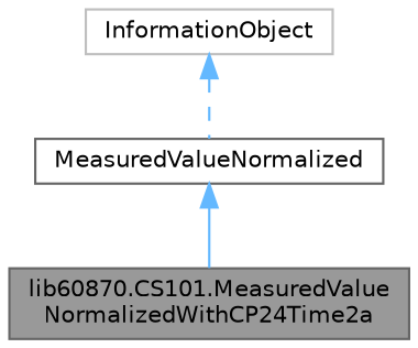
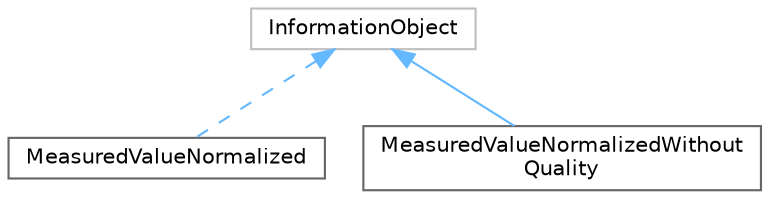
  digraph {
    node [color=gray40 fillcolor=white fontname=Helvetica fontsize=10 shape=box style=filled]
    edge [color=steelblue1 dir=back fontname=Helvetica fontsize=10 labelfontname=Helvetica labelfontsize=10 style=solid]
-   n1 [fillcolor=grey60 fontcolor=black height=0.2 label="lib60870.CS101.MeasuredValue\lNormalizedWithCP24Time2a" width=0.4]
    n2 [height=0.2 label=MeasuredValueNormalized width=0.4]
+   n3 [height=0.2 label="MeasuredValueNormalizedWithout\lQuality" width=0.4]
    n4 [color=grey75 height=0.2 label=InformationObject width=0.4]
-   n2 -> n1
    n4 -> n2 [style=dashed]
+   n4 -> n3
  }
